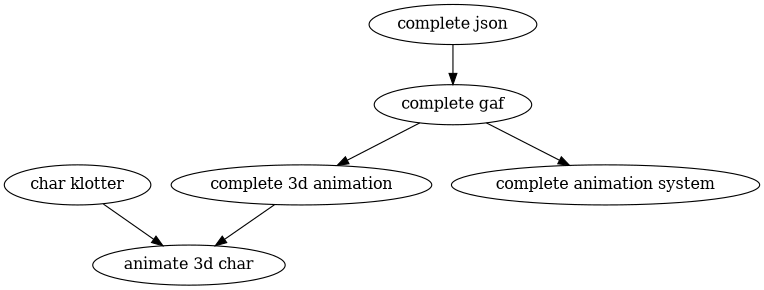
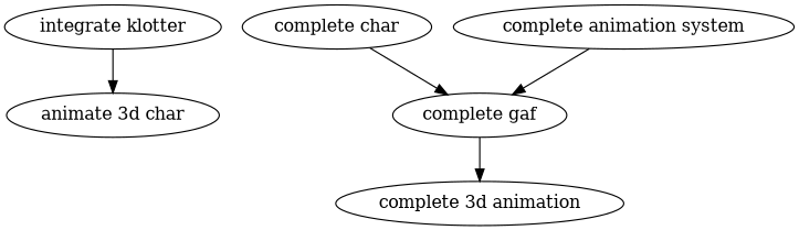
  digraph {
    n1 [label="animate 3d char"]
-   n2 [label="char klotter"]
+   n2 [label="integrate klotter"]
    n3 [label="complete 3d animation"]
    n4 [label="complete gaf"]
-   n5 [label="complete json"]
+   n5 [label="complete char"]
    n6 [label="complete animation system"]
    n2 -> n1
-   n3 -> n1
    n4 -> n3
    n5 -> n4
-   n4 -> n6
+   n6 -> n4
  }
